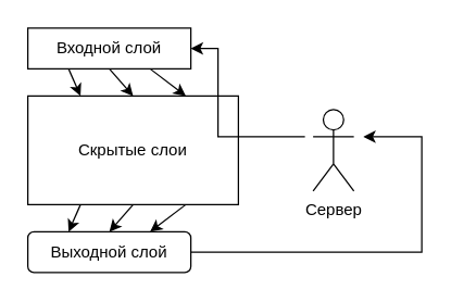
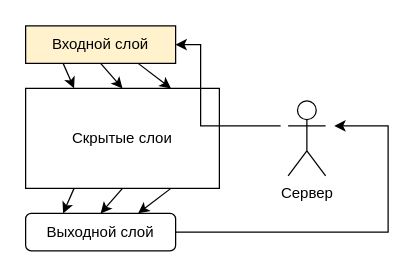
  <mxCell id="0" />
  <mxCell id="1" parent="0" />
  <mxCell id="2" value="Сервер" style="shape=umlActor;verticalLabelPosition=bottom;verticalAlign=top;html=1;outlineConnect=0;" vertex="1" parent="1"><mxGeometry x="230" y="80" width="30" height="60" as="geometry" /></mxCell>
- <mxCell id="3" value="Входной слой" style="rounded=0;whiteSpace=wrap;html=1;" vertex="1" parent="1"><mxGeometry x="20" y="20" width="120" height="30" as="geometry" /></mxCell>
+ <mxCell id="3" value="Входной слой" style="rounded=0;whiteSpace=wrap;html=1;fillColor=#fff2cc;" vertex="1" parent="1"><mxGeometry x="20" y="20" width="120" height="30" as="geometry" /></mxCell>
  <mxCell id="4" value="Скрытые слои" style="rounded=0;whiteSpace=wrap;html=1;" vertex="1" parent="1"><mxGeometry x="20" y="70" width="155" height="80" as="geometry" /></mxCell>
  <mxCell id="5" value="Выходной слой" style="whiteSpace=wrap;html=1;rounded=1;" vertex="1" parent="1"><mxGeometry x="20" y="170" width="120" height="30" as="geometry" /></mxCell>
  <mxCell id="6" value="" style="endArrow=classic;html=1;rounded=0;exitX=0.75;exitY=1;exitDx=0;exitDy=0;entryX=0.75;entryY=0;entryDx=0;entryDy=0;" edge="1" parent="1" source="4" target="5"><mxGeometry width="50" height="50" relative="1" as="geometry"><mxPoint x="240" y="130" as="sourcePoint" /><mxPoint x="290" y="80" as="targetPoint" /></mxGeometry></mxCell>
  <mxCell id="7" value="" style="endArrow=classic;html=1;rounded=0;exitX=0.25;exitY=1;exitDx=0;exitDy=0;entryX=0.25;entryY=0;entryDx=0;entryDy=0;" edge="1" parent="1" source="4" target="5"><mxGeometry width="50" height="50" relative="1" as="geometry"><mxPoint x="270" y="120" as="sourcePoint" /><mxPoint x="320" y="70" as="targetPoint" /></mxGeometry></mxCell>
  <mxCell id="8" value="" style="endArrow=classic;html=1;rounded=0;exitX=0.5;exitY=1;exitDx=0;exitDy=0;entryX=0.5;entryY=0;entryDx=0;entryDy=0;" edge="1" parent="1" source="4" target="5"><mxGeometry width="50" height="50" relative="1" as="geometry"><mxPoint x="190" y="130" as="sourcePoint" /><mxPoint x="240" y="80" as="targetPoint" /></mxGeometry></mxCell>
  <mxCell id="9" value="" style="endArrow=classic;html=1;rounded=0;entryX=1;entryY=0.5;entryDx=0;entryDy=0;" edge="1" parent="1" target="3"><mxGeometry width="50" height="50" relative="1" as="geometry"><mxPoint x="224" y="100" as="sourcePoint" /><mxPoint x="280" y="-10" as="targetPoint" /><Array as="points"><mxPoint x="160" y="100" /><mxPoint x="160" y="35" /></Array></mxGeometry></mxCell>
  <mxCell id="10" value="" style="endArrow=classic;html=1;rounded=0;exitX=1;exitY=0.5;exitDx=0;exitDy=0;" edge="1" parent="1" source="5"><mxGeometry width="50" height="50" relative="1" as="geometry"><mxPoint x="170" y="250" as="sourcePoint" /><mxPoint x="267" y="100" as="targetPoint" /><Array as="points"><mxPoint x="310" y="185" /><mxPoint x="310" y="100" /></Array></mxGeometry></mxCell>
  <mxCell id="11" value="" style="endArrow=classic;html=1;rounded=0;exitX=0.25;exitY=1;exitDx=0;exitDy=0;entryX=0.25;entryY=0;entryDx=0;entryDy=0;" edge="1" parent="1" source="3" target="4"><mxGeometry width="50" height="50" relative="1" as="geometry"><mxPoint x="100" y="0" as="sourcePoint" /><mxPoint x="150" y="-50" as="targetPoint" /></mxGeometry></mxCell>
  <mxCell id="12" value="" style="endArrow=classic;html=1;rounded=0;exitX=0.5;exitY=1;exitDx=0;exitDy=0;entryX=0.5;entryY=0;entryDx=0;entryDy=0;" edge="1" parent="1" source="3" target="4"><mxGeometry width="50" height="50" relative="1" as="geometry"><mxPoint x="100" y="10" as="sourcePoint" /><mxPoint x="150" y="-40" as="targetPoint" /></mxGeometry></mxCell>
  <mxCell id="13" value="" style="endArrow=classic;html=1;rounded=0;exitX=0.75;exitY=1;exitDx=0;exitDy=0;entryX=0.75;entryY=0;entryDx=0;entryDy=0;" edge="1" parent="1" source="3" target="4"><mxGeometry width="50" height="50" relative="1" as="geometry"><mxPoint x="160" y="-30" as="sourcePoint" /><mxPoint x="210" y="-80" as="targetPoint" /></mxGeometry></mxCell>
